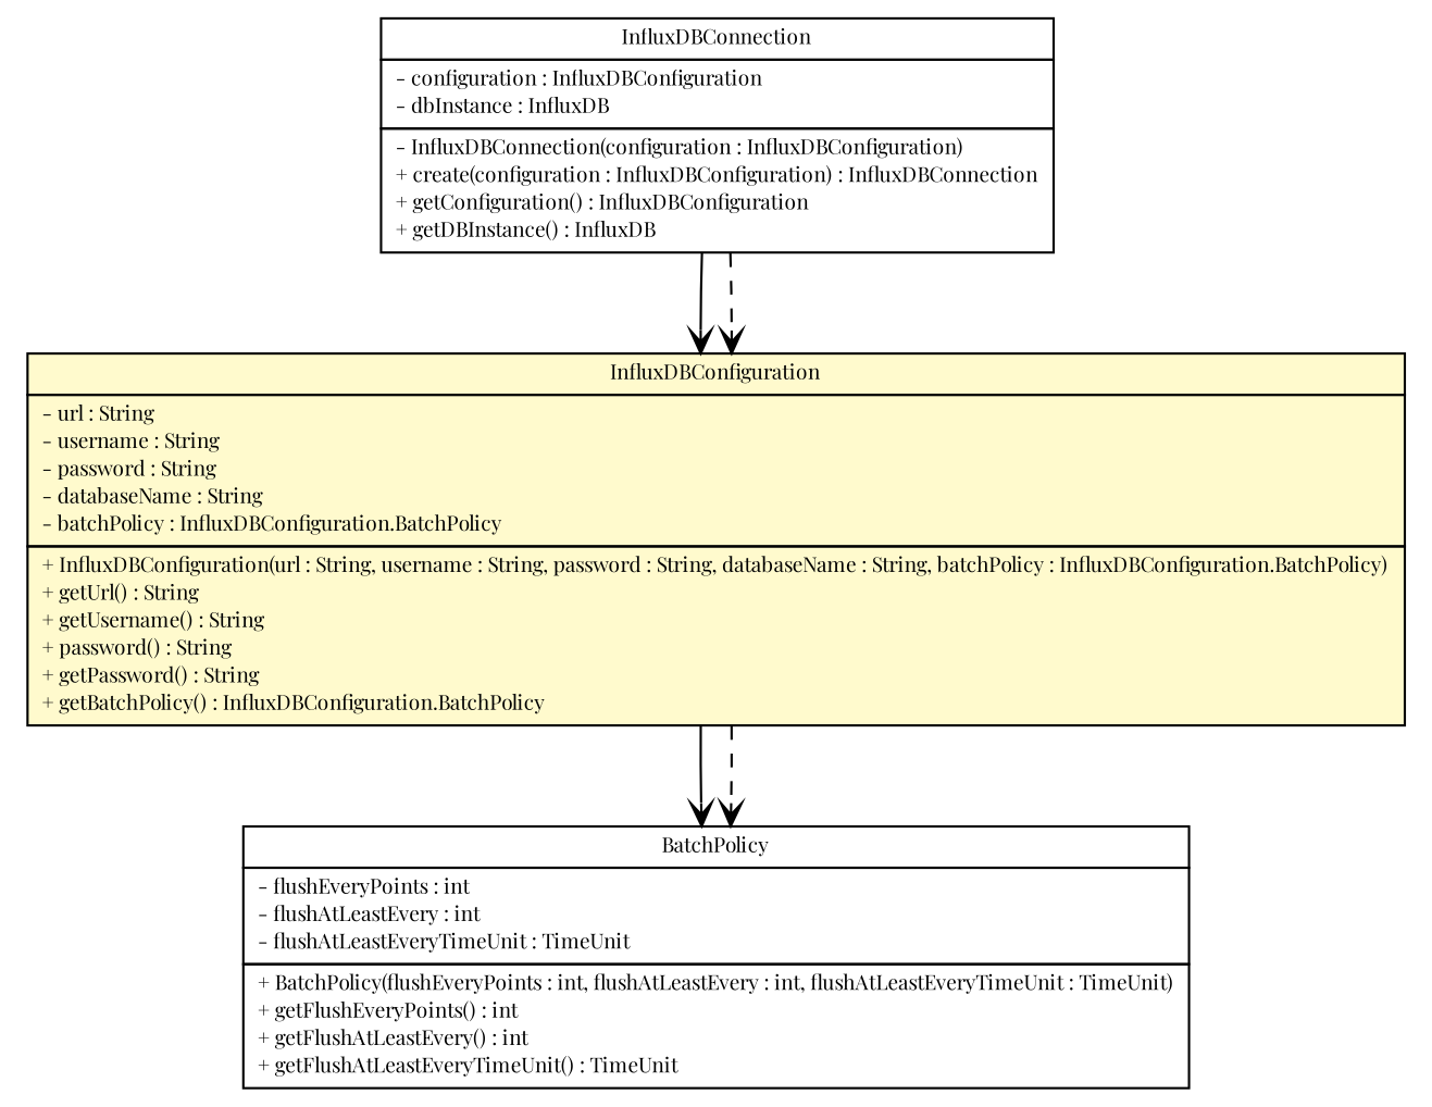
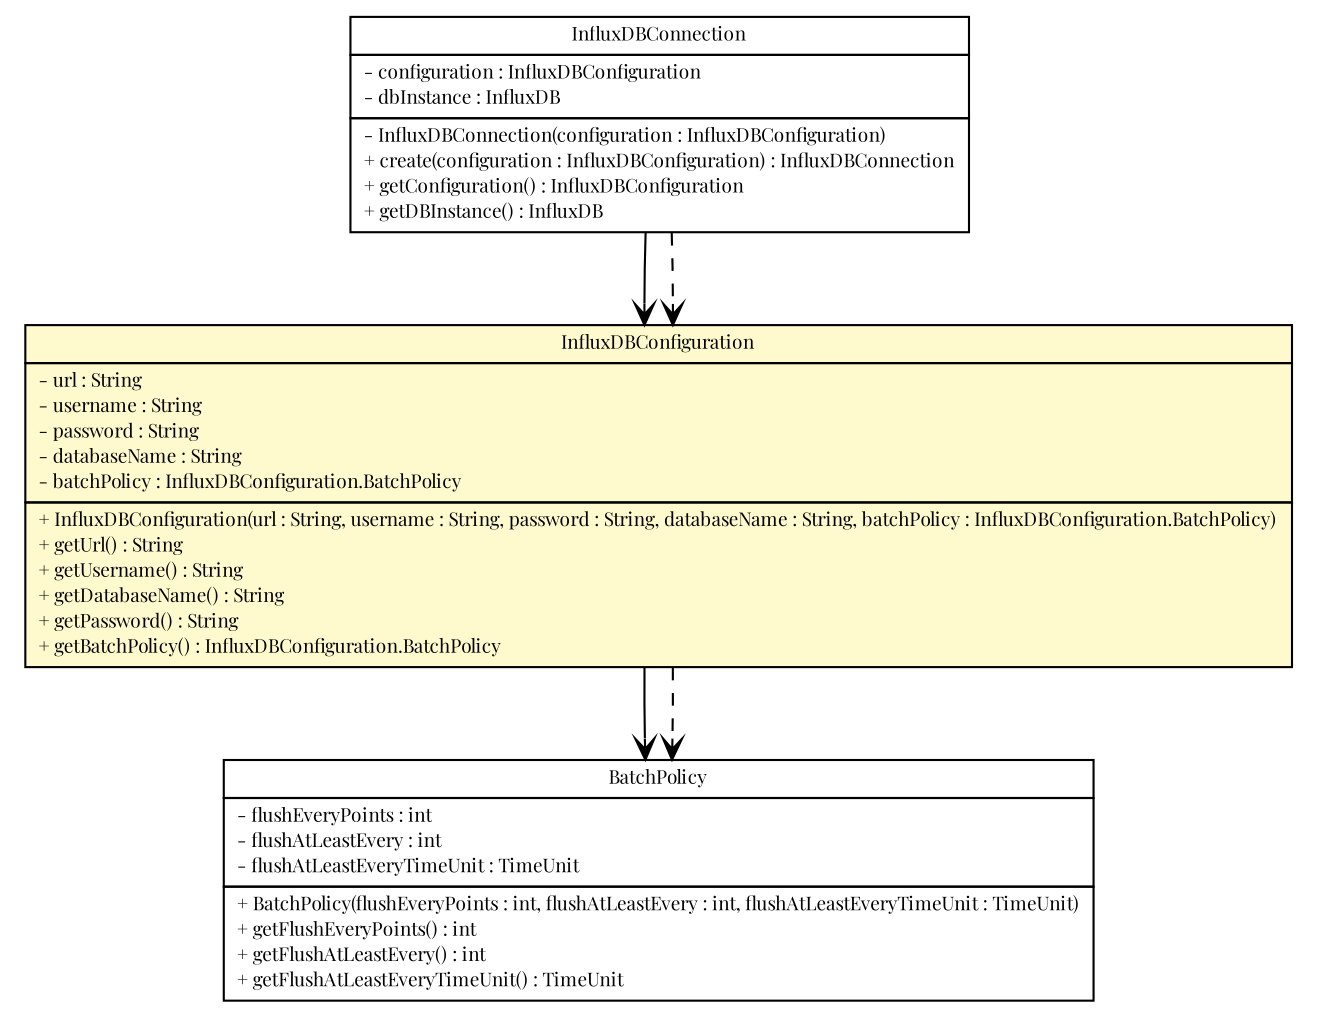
  digraph {
    nodesep=0.25
    ranksep=0.5
    fontname="Playfair Display"
    node [fontcolor=black fontname="Playfair Display" fontsize=9.0 shape=plaintext]
    edge [arrowhead=open color=black fontcolor=black fontname="Playfair Display" fontsize=10.0 headport=p labelfontname=Helvetica labelfontsize=10 tailport=p]
    n1 [label=<<table title="com.polymathiccoder.servo.publish.influxdb.operations.InfluxDBConnection" border="0" cellborder="1" cellspacing="0" cellpadding="2" port="p" href="./InfluxDBConnection.html"> 		<tr><td><table border="0" cellspacing="0" cellpadding="1"> <tr><td align="center" balign="center"> InfluxDBConnection </td></tr> 		</table></td></tr> 		<tr><td><table border="0" cellspacing="0" cellpadding="1"> <tr><td align="left" balign="left"> - configuration : InfluxDBConfiguration </td></tr> <tr><td align="left" balign="left"> - dbInstance : InfluxDB </td></tr> 		</table></td></tr> 		<tr><td><table border="0" cellspacing="0" cellpadding="1"> <tr><td align="left" balign="left"> - InfluxDBConnection(configuration : InfluxDBConfiguration) </td></tr> <tr><td align="left" balign="left"> + create(configuration : InfluxDBConfiguration) : InfluxDBConnection </td></tr> <tr><td align="left" balign="left"> + getConfiguration() : InfluxDBConfiguration </td></tr> <tr><td align="left" balign="left"> + getDBInstance() : InfluxDB </td></tr> 		</table></td></tr> 		</table>>]
-   n2 [label=<<table title="com.polymathiccoder.servo.publish.influxdb.operations.InfluxDBConfiguration" border="0" cellborder="1" cellspacing="0" cellpadding="2" port="p" bgcolor="lemonChiffon" href="./InfluxDBConfiguration.html"> 		<tr><td><table border="0" cellspacing="0" cellpadding="1"> <tr><td align="center" balign="center"> InfluxDBConfiguration </td></tr> 		</table></td></tr> 		<tr><td><table border="0" cellspacing="0" cellpadding="1"> <tr><td align="left" balign="left"> - url : String </td></tr> <tr><td align="left" balign="left"> - username : String </td></tr> <tr><td align="left" balign="left"> - password : String </td></tr> <tr><td align="left" balign="left"> - databaseName : String </td></tr> <tr><td align="left" balign="left"> - batchPolicy : InfluxDBConfiguration.BatchPolicy </td></tr> 		</table></td></tr> 		<tr><td><table border="0" cellspacing="0" cellpadding="1"> <tr><td align="left" balign="left"> + InfluxDBConfiguration(url : String, username : String, password : String, databaseName : String, batchPolicy : InfluxDBConfiguration.BatchPolicy) </td></tr> <tr><td align="left" balign="left"> + getUrl() : String </td></tr> <tr><td align="left" balign="left"> + getUsername() : String </td></tr> <tr><td align="left" balign="left"> + password() : String </td></tr> <tr><td align="left" balign="left"> + getPassword() : String </td></tr> <tr><td align="left" balign="left"> + getBatchPolicy() : InfluxDBConfiguration.BatchPolicy </td></tr> 		</table></td></tr> 		</table>>]
+   n2 [label=<<table title="com.polymathiccoder.servo.publish.influxdb.operations.InfluxDBConfiguration" border="0" cellborder="1" cellspacing="0" cellpadding="2" port="p" bgcolor="lemonChiffon" href="./InfluxDBConfiguration.html"> 		<tr><td><table border="0" cellspacing="0" cellpadding="1"> <tr><td align="center" balign="center"> InfluxDBConfiguration </td></tr> 		</table></td></tr> 		<tr><td><table border="0" cellspacing="0" cellpadding="1"> <tr><td align="left" balign="left"> - url : String </td></tr> <tr><td align="left" balign="left"> - username : String </td></tr> <tr><td align="left" balign="left"> - password : String </td></tr> <tr><td align="left" balign="left"> - databaseName : String </td></tr> <tr><td align="left" balign="left"> - batchPolicy : InfluxDBConfiguration.BatchPolicy </td></tr> 		</table></td></tr> 		<tr><td><table border="0" cellspacing="0" cellpadding="1"> <tr><td align="left" balign="left"> + InfluxDBConfiguration(url : String, username : String, password : String, databaseName : String, batchPolicy : InfluxDBConfiguration.BatchPolicy) </td></tr> <tr><td align="left" balign="left"> + getUrl() : String </td></tr> <tr><td align="left" balign="left"> + getUsername() : String </td></tr> <tr><td align="left" balign="left"> + getDatabaseName() : String </td></tr> <tr><td align="left" balign="left"> + getPassword() : String </td></tr> <tr><td align="left" balign="left"> + getBatchPolicy() : InfluxDBConfiguration.BatchPolicy </td></tr> 		</table></td></tr> 		</table>>]
    n3 [label=<<table title="com.polymathiccoder.servo.publish.influxdb.operations.InfluxDBConfiguration.BatchPolicy" border="0" cellborder="1" cellspacing="0" cellpadding="2" port="p" href="./InfluxDBConfiguration.BatchPolicy.html"> 		<tr><td><table border="0" cellspacing="0" cellpadding="1"> <tr><td align="center" balign="center"> BatchPolicy </td></tr> 		</table></td></tr> 		<tr><td><table border="0" cellspacing="0" cellpadding="1"> <tr><td align="left" balign="left"> - flushEveryPoints : int </td></tr> <tr><td align="left" balign="left"> - flushAtLeastEvery : int </td></tr> <tr><td align="left" balign="left"> - flushAtLeastEveryTimeUnit : TimeUnit </td></tr> 		</table></td></tr> 		<tr><td><table border="0" cellspacing="0" cellpadding="1"> <tr><td align="left" balign="left"> + BatchPolicy(flushEveryPoints : int, flushAtLeastEvery : int, flushAtLeastEveryTimeUnit : TimeUnit) </td></tr> <tr><td align="left" balign="left"> + getFlushEveryPoints() : int </td></tr> <tr><td align="left" balign="left"> + getFlushAtLeastEvery() : int </td></tr> <tr><td align="left" balign="left"> + getFlushAtLeastEveryTimeUnit() : TimeUnit </td></tr> 		</table></td></tr> 		</table>>]
    n1 -> n2
    n1 -> n2 [style=dashed]
    n2 -> n3
    n2 -> n3 [style=dashed]
  }
